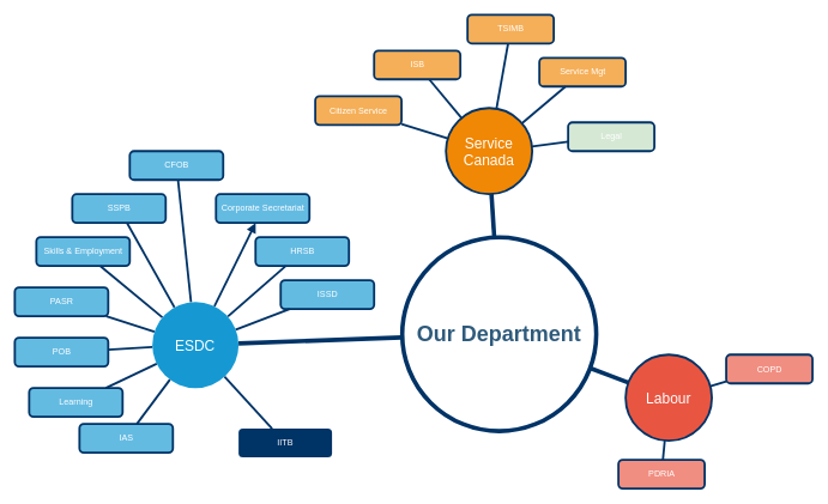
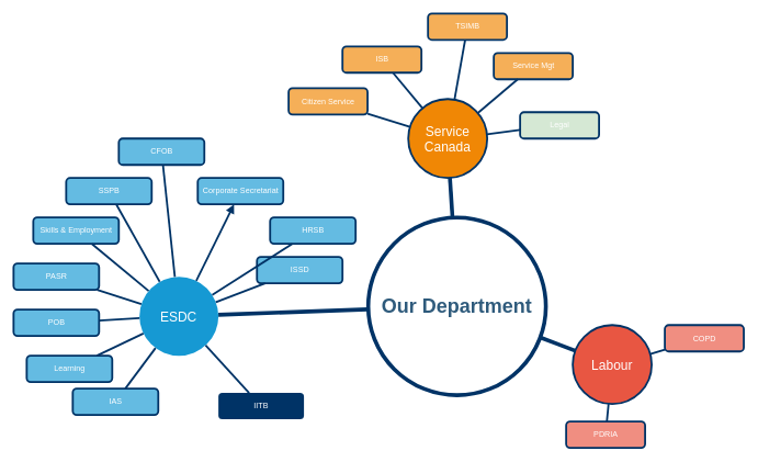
  <mxCell id="0" />
  <mxCell id="1" parent="0" />
  <mxCell id="2" value="ESDC" style="ellipse;whiteSpace=wrap;html=1;shadow=0;fontFamily=Helvetica;fontSize=20;fontColor=#FFFFFF;align=center;strokeWidth=3;fillColor=#1699D3;strokeColor=none;" parent="1" vertex="1"><mxGeometry x="211.43" y="420" width="120" height="120" as="geometry" /></mxCell>
  <mxCell id="3" value="Service Canada" style="ellipse;whiteSpace=wrap;html=1;shadow=0;fontFamily=Helvetica;fontSize=20;fontColor=#FFFFFF;align=center;strokeWidth=3;fillColor=#F08705;strokeColor=#003366;gradientColor=none;" parent="1" vertex="1"><mxGeometry x="620" y="150" width="120" height="120" as="geometry" /></mxCell>
  <mxCell id="4" value="Labour" style="ellipse;whiteSpace=wrap;html=1;shadow=0;fontFamily=Helvetica;fontSize=20;fontColor=#FFFFFF;align=center;strokeWidth=3;fillColor=#E85642;strokeColor=#003366;" parent="1" vertex="1"><mxGeometry x="870" y="493.5" width="120" height="120" as="geometry" /></mxCell>
  <mxCell id="5" value="Learning" style="rounded=1;fillColor=#64BBE2;strokeColor=#003366;strokeWidth=3;shadow=0;html=1;fontColor=#FFFFFF;" parent="1" vertex="1"><mxGeometry x="40" y="540" width="130" height="40" as="geometry" /></mxCell>
  <mxCell id="6" style="endArrow=none;strokeWidth=6;strokeColor=#003366;html=1;" parent="1" source="44" target="2" edge="1"><mxGeometry relative="1" as="geometry" /></mxCell>
  <mxCell id="7" style="endArrow=none;strokeWidth=6;strokeColor=#003366;html=1;" parent="1" source="44" target="3" edge="1"><mxGeometry relative="1" as="geometry" /></mxCell>
  <mxCell id="8" style="endArrow=none;strokeWidth=6;strokeColor=#003366;html=1;" parent="1" source="44" target="4" edge="1"><mxGeometry relative="1" as="geometry" /></mxCell>
  <mxCell id="9" value="IAS" style="rounded=1;fillColor=#64BBE2;strokeColor=#003366;strokeWidth=3;shadow=0;html=1;fontColor=#FFFFFF;" parent="1" vertex="1"><mxGeometry x="110" y="590" width="130" height="40" as="geometry" /></mxCell>
  <mxCell id="10" value="POB" style="rounded=1;fillColor=#64BBE2;strokeColor=#003366;strokeWidth=3;shadow=0;html=1;fontColor=#FFFFFF;" parent="1" vertex="1"><mxGeometry x="20" y="470" width="130" height="40" as="geometry" /></mxCell>
  <mxCell id="11" value="PASR" style="rounded=1;fillColor=#64BBE2;strokeColor=#003366;strokeWidth=3;shadow=0;html=1;fontColor=#FFFFFF;" parent="1" vertex="1"><mxGeometry x="20" y="400" width="130" height="40" as="geometry" /></mxCell>
  <mxCell id="12" value="Skills &amp;amp; Employment" style="rounded=1;fillColor=#64BBE2;strokeColor=#003366;strokeWidth=3;shadow=0;html=1;fontColor=#FFFFFF;" parent="1" vertex="1"><mxGeometry x="50" y="330" width="130" height="40" as="geometry" /></mxCell>
  <mxCell id="13" value="SSPB" style="rounded=1;fillColor=#64BBE2;strokeColor=#003366;strokeWidth=3;shadow=0;html=1;fontColor=#FFFFFF;" parent="1" vertex="1"><mxGeometry x="100" y="270" width="130" height="40" as="geometry" /></mxCell>
  <mxCell id="14" value="CFOB" style="rounded=1;fillColor=#64BBE2;strokeColor=#003366;strokeWidth=3;shadow=0;html=1;fontColor=#FFFFFF;" parent="1" vertex="1"><mxGeometry x="180" y="210" width="130" height="40" as="geometry" /></mxCell>
  <mxCell id="15" value="Corporate Secretariat" style="rounded=1;fillColor=#64BBE2;strokeColor=#003366;strokeWidth=3;shadow=0;html=1;fontColor=#FFFFFF;" parent="1" vertex="1"><mxGeometry x="300" y="270" width="130" height="40" as="geometry" /></mxCell>
- <mxCell id="16" value="HRSB" style="rounded=1;fillColor=#64BBE2;strokeColor=#003366;strokeWidth=3;shadow=0;html=1;fontColor=#FFFFFF;" parent="1" vertex="1"><mxGeometry x="355" y="330" width="130" height="40" as="geometry" /></mxCell>
+ <mxCell id="16" value="HRSB" style="rounded=1;fillColor=#64BBE2;strokeColor=#003366;strokeWidth=3;shadow=0;html=1;fontColor=#FFFFFF;" parent="1" vertex="1"><mxGeometry x="410" y="330" width="130" height="40" as="geometry" /></mxCell>
  <mxCell id="17" value="ISSD" style="rounded=1;fillColor=#64BBE2;strokeColor=#003366;strokeWidth=3;shadow=0;html=1;fontColor=#FFFFFF;" parent="1" vertex="1"><mxGeometry x="390" y="390" width="130" height="40" as="geometry" /></mxCell>
  <mxCell id="18" value="IITB" style="rounded=1;fillColor=#003366;strokeColor=none;strokeWidth=3;shadow=0;html=1;fontColor=#FFFFFF;" parent="1" vertex="1"><mxGeometry x="331.43" y="596.5" width="130" height="40" as="geometry" /></mxCell>
  <mxCell id="19" value="" style="edgeStyle=none;endArrow=none;strokeWidth=3;strokeColor=#003366;html=1;" parent="1" source="2" target="18" edge="1"><mxGeometry x="-540" y="250" width="100" height="100" as="geometry"><mxPoint x="-530" y="280" as="sourcePoint" /><mxPoint x="-430" y="180" as="targetPoint" /></mxGeometry></mxCell>
  <mxCell id="20" value="" style="edgeStyle=none;endArrow=none;strokeWidth=3;strokeColor=#003366;html=1;" parent="1" source="2" target="9" edge="1"><mxGeometry x="-540" y="250" width="100" height="100" as="geometry"><mxPoint x="-530" y="280" as="sourcePoint" /><mxPoint x="-430" y="180" as="targetPoint" /></mxGeometry></mxCell>
  <mxCell id="21" value="" style="edgeStyle=none;endArrow=none;strokeWidth=3;strokeColor=#003366;html=1;" parent="1" source="2" target="5" edge="1"><mxGeometry x="-540" y="250" width="100" height="100" as="geometry"><mxPoint x="-530" y="280" as="sourcePoint" /><mxPoint x="-430" y="180" as="targetPoint" /></mxGeometry></mxCell>
  <mxCell id="22" value="" style="edgeStyle=none;endArrow=none;strokeWidth=3;strokeColor=#003366;html=1;" parent="1" source="2" target="10" edge="1"><mxGeometry x="-540" y="250" width="100" height="100" as="geometry"><mxPoint x="-530" y="280" as="sourcePoint" /><mxPoint x="-430" y="180" as="targetPoint" /></mxGeometry></mxCell>
  <mxCell id="23" value="" style="edgeStyle=none;endArrow=none;strokeWidth=3;strokeColor=#003366;html=1;" parent="1" source="2" target="11" edge="1"><mxGeometry x="-540" y="250" width="100" height="100" as="geometry"><mxPoint x="-530" y="280" as="sourcePoint" /><mxPoint x="-430" y="180" as="targetPoint" /></mxGeometry></mxCell>
  <mxCell id="24" value="" style="edgeStyle=none;endArrow=none;strokeWidth=3;strokeColor=#003366;html=1;" parent="1" source="2" target="12" edge="1"><mxGeometry x="-540" y="250" width="100" height="100" as="geometry"><mxPoint x="-530" y="280" as="sourcePoint" /><mxPoint x="-430" y="180" as="targetPoint" /></mxGeometry></mxCell>
  <mxCell id="25" value="" style="edgeStyle=none;endArrow=none;strokeWidth=3;strokeColor=#003366;html=1;" parent="1" source="2" target="13" edge="1"><mxGeometry x="-540" y="250" width="100" height="100" as="geometry"><mxPoint x="-530" y="280" as="sourcePoint" /><mxPoint x="-430" y="180" as="targetPoint" /></mxGeometry></mxCell>
  <mxCell id="26" value="" style="edgeStyle=none;endArrow=none;strokeWidth=3;strokeColor=#003366;html=1;" parent="1" source="2" target="14" edge="1"><mxGeometry x="-540" y="250" width="100" height="100" as="geometry"><mxPoint x="-530" y="280" as="sourcePoint" /><mxPoint x="-430" y="180" as="targetPoint" /></mxGeometry></mxCell>
  <mxCell id="27" value="" style="edgeStyle=none;endArrow=block;strokeWidth=3;strokeColor=#003366;html=1;" parent="1" source="2" target="15" edge="1"><mxGeometry x="-540" y="250" width="100" height="100" as="geometry"><mxPoint x="-530" y="280" as="sourcePoint" /><mxPoint x="-430" y="180" as="targetPoint" /></mxGeometry></mxCell>
  <mxCell id="28" value="" style="edgeStyle=none;endArrow=none;strokeWidth=3;strokeColor=#003366;html=1;" parent="1" source="2" target="16" edge="1"><mxGeometry x="-540" y="250" width="100" height="100" as="geometry"><mxPoint x="-530" y="280" as="sourcePoint" /><mxPoint x="-430" y="180" as="targetPoint" /></mxGeometry></mxCell>
  <mxCell id="29" value="" style="edgeStyle=none;endArrow=none;strokeWidth=3;strokeColor=#003366;html=1;" parent="1" source="2" target="17" edge="1"><mxGeometry x="-540" y="250" width="100" height="100" as="geometry"><mxPoint x="-530" y="280" as="sourcePoint" /><mxPoint x="-430" y="180" as="targetPoint" /></mxGeometry></mxCell>
  <mxCell id="30" value="Citizen Service" style="rounded=1;fillColor=#f5af58;strokeColor=#003366;strokeWidth=3;shadow=0;html=1;fontColor=#FFFFFF;" parent="1" vertex="1"><mxGeometry x="438.14" y="133.5" width="120" height="40" as="geometry" /></mxCell>
  <mxCell id="31" value="ISB" style="rounded=1;fillColor=#f5af58;strokeColor=#003366;strokeWidth=3;shadow=0;html=1;fontColor=#FFFFFF;" parent="1" vertex="1"><mxGeometry x="520" y="70" width="120" height="40" as="geometry" /></mxCell>
  <mxCell id="32" value="TSIMB" style="rounded=1;fillColor=#f5af58;strokeColor=#003366;strokeWidth=3;shadow=0;html=1;fontColor=#FFFFFF;" parent="1" vertex="1"><mxGeometry x="650" y="20" width="120" height="40" as="geometry" /></mxCell>
  <mxCell id="33" value="Service Mgt" style="rounded=1;fillColor=#f5af58;strokeColor=#003366;strokeWidth=3;shadow=0;html=1;fontColor=#FFFFFF;" parent="1" vertex="1"><mxGeometry x="750" y="80" width="120" height="40" as="geometry" /></mxCell>
  <mxCell id="34" value="Legal" style="rounded=1;fillColor=#d5e8d4;strokeColor=#003366;strokeWidth=3;shadow=0;html=1;fontColor=#FFFFFF;" parent="1" vertex="1"><mxGeometry x="790" y="170" width="120" height="40" as="geometry" /></mxCell>
  <mxCell id="35" value="" style="edgeStyle=none;endArrow=none;strokeWidth=3;strokeColor=#003366;html=1;" parent="1" source="3" target="30" edge="1"><mxGeometry x="-338.36" y="-255" width="100" height="100" as="geometry"><mxPoint x="-328.36" y="-225" as="sourcePoint" /><mxPoint x="-228.36" y="-325" as="targetPoint" /></mxGeometry></mxCell>
  <mxCell id="36" value="" style="edgeStyle=none;endArrow=none;strokeWidth=3;strokeColor=#003366;html=1;" parent="1" source="3" target="31" edge="1"><mxGeometry x="-338.36" y="-255" width="100" height="100" as="geometry"><mxPoint x="-328.36" y="-225" as="sourcePoint" /><mxPoint x="-228.36" y="-325" as="targetPoint" /></mxGeometry></mxCell>
  <mxCell id="37" value="" style="edgeStyle=none;endArrow=none;strokeWidth=3;strokeColor=#003366;html=1;" parent="1" source="3" target="32" edge="1"><mxGeometry x="-338.36" y="-255" width="100" height="100" as="geometry"><mxPoint x="-328.36" y="-225" as="sourcePoint" /><mxPoint x="-228.36" y="-325" as="targetPoint" /></mxGeometry></mxCell>
  <mxCell id="38" value="" style="edgeStyle=none;endArrow=none;strokeWidth=3;strokeColor=#003366;html=1;" parent="1" source="3" target="33" edge="1"><mxGeometry x="-338.36" y="-255" width="100" height="100" as="geometry"><mxPoint x="-328.36" y="-225" as="sourcePoint" /><mxPoint x="-228.36" y="-325" as="targetPoint" /></mxGeometry></mxCell>
  <mxCell id="39" value="" style="edgeStyle=none;endArrow=none;strokeWidth=3;strokeColor=#003366;html=1;" parent="1" source="3" target="34" edge="1"><mxGeometry x="-338.36" y="-255" width="100" height="100" as="geometry"><mxPoint x="-328.36" y="-225" as="sourcePoint" /><mxPoint x="-228.36" y="-325" as="targetPoint" /></mxGeometry></mxCell>
  <mxCell id="40" value="PDRIA" style="rounded=1;fillColor=#f08e81;strokeColor=#003366;strokeWidth=3;shadow=0;html=1;fontColor=#FFFFFF;" parent="1" vertex="1"><mxGeometry x="860" y="640" width="120" height="40" as="geometry" /></mxCell>
  <mxCell id="41" value="COPD" style="rounded=1;fillColor=#f08e81;strokeColor=#003366;strokeWidth=3;shadow=0;html=1;fontColor=#FFFFFF;" parent="1" vertex="1"><mxGeometry x="1010" y="493.5" width="120" height="40" as="geometry" /></mxCell>
  <mxCell id="42" value="" style="edgeStyle=none;endArrow=none;strokeWidth=3;strokeColor=#003366;html=1;" parent="1" source="4" target="40" edge="1"><mxGeometry x="-380.86" y="-170" width="100" height="100" as="geometry"><mxPoint x="-370.86" y="-140" as="sourcePoint" /><mxPoint x="-270.86" y="-240" as="targetPoint" /></mxGeometry></mxCell>
  <mxCell id="43" value="" style="edgeStyle=none;endArrow=none;strokeWidth=3;strokeColor=#003366;html=1;" parent="1" source="4" target="41" edge="1"><mxGeometry x="-380.86" y="-170" width="100" height="100" as="geometry"><mxPoint x="-370.86" y="-140" as="sourcePoint" /><mxPoint x="-270.86" y="-240" as="targetPoint" /></mxGeometry></mxCell>
  <mxCell id="44" value="Our Department" style="ellipse;whiteSpace=wrap;html=1;shadow=0;fontFamily=Helvetica;fontSize=30;fontColor=#2F5B7C;align=center;strokeColor=#003366;strokeWidth=6;fillColor=#FFFFFF;fontStyle=1;gradientColor=none;" parent="1" vertex="1"><mxGeometry x="559.14" y="330" width="270" height="270" as="geometry" /></mxCell>
